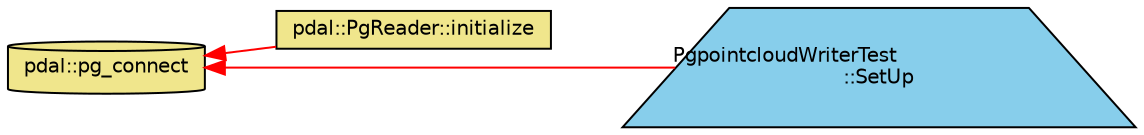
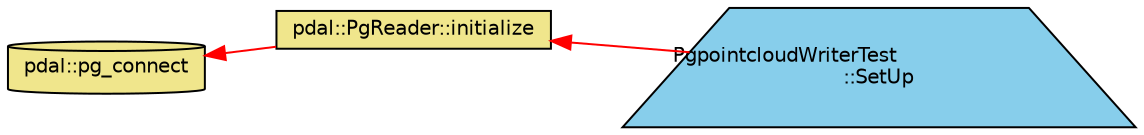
  digraph {
    rankdir=LR
    node [color=black fillcolor=khaki fontname=Helvetica fontsize=10 style=filled]
    edge [color=red dir=back fontname=Helvetica fontsize=10 labelfontname=Helvetica labelfontsize=10 style=solid]
    n1 [fontcolor=black height=0.2 label="pdal::pg_connect" shape=cylinder width=0.4]
    n2 [height=0.2 label="pdal::PgReader::initialize" shape=box width=0.4]
    n3 [fillcolor=skyblue height=0.2 label="PgpointcloudWriterTest\l::SetUp" shape=trapezium width=0.4]
    n1 -> n2
-   n1 -> n3
+   n2 -> n3
  }
